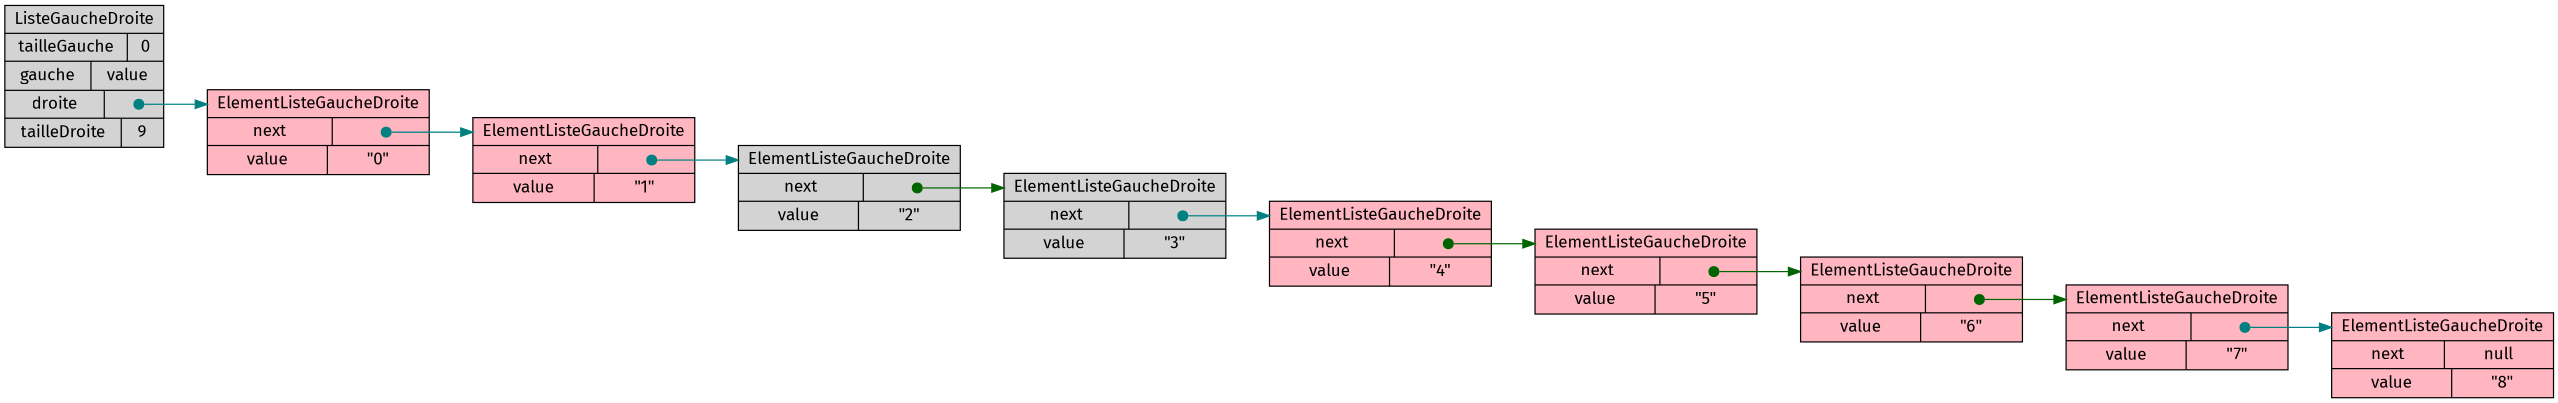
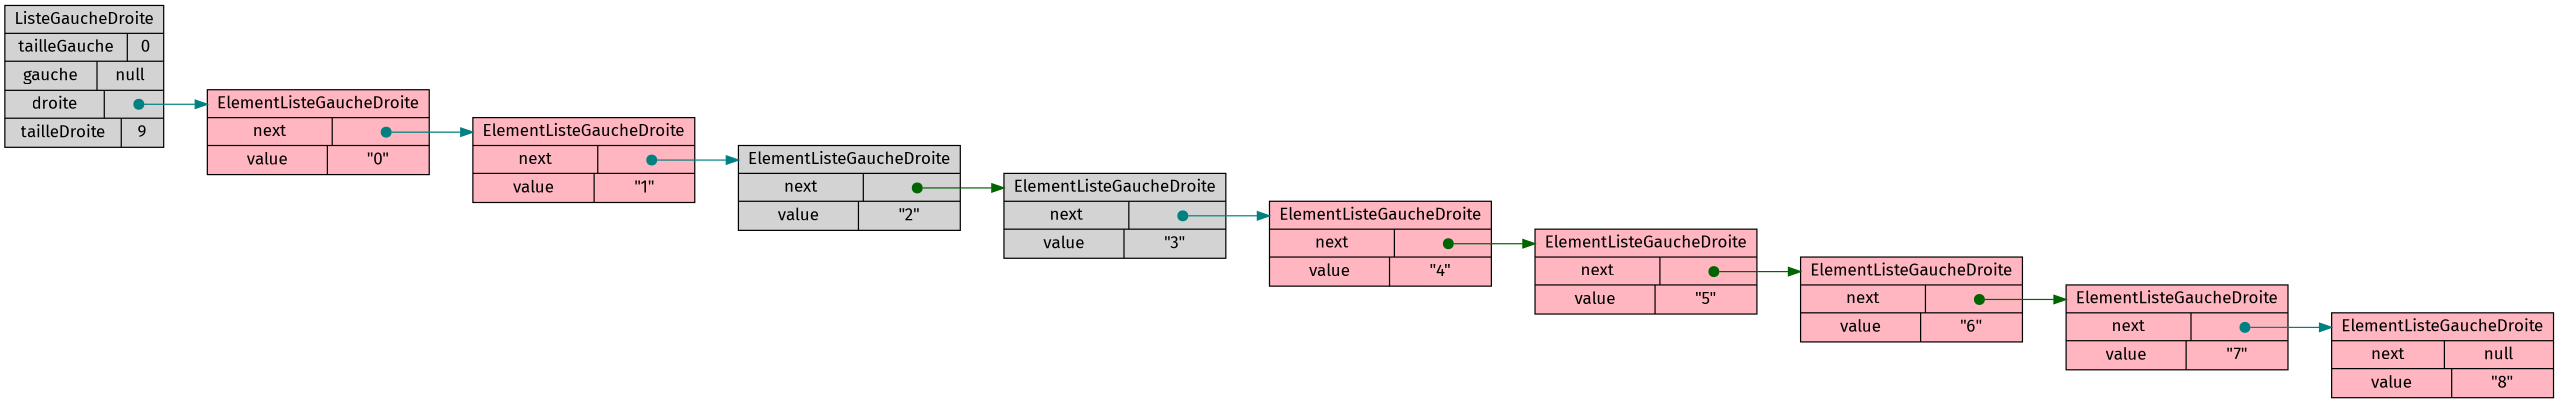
  digraph {
    compound=true
    rankdir=LR
    fontname="Fira Sans"
    node [fillcolor=lightpink shape=record style=filled fontname="Fira Sans"]
    edge [arrowtail=dot dir=both headport=_C tailclip=false tailport="next_next:c" color=teal fontname="Fira Sans"]
-   n1 [fillcolor=lightgrey label="<_C>ListeGaucheDroite|{tailleGauche|0}|{gauche|value}|{droite|<droite_droite>}|{tailleDroite|9}"]
+   n1 [fillcolor=lightgrey label="<_C>ListeGaucheDroite|{tailleGauche|0}|{gauche|null}|{droite|<droite_droite>}|{tailleDroite|9}"]
    n2 [label="<_C>ElementListeGaucheDroite|{next|<next_next>}|{value|\"0\"}"]
    n3 [label="<_C>ElementListeGaucheDroite|{next|<next_next>}|{value|\"1\"}"]
    n4 [fillcolor=lightgrey label="<_C>ElementListeGaucheDroite|{next|<next_next>}|{value|\"2\"}"]
    n5 [fillcolor=lightgrey label="<_C>ElementListeGaucheDroite|{next|<next_next>}|{value|\"3\"}"]
    n6 [label="<_C>ElementListeGaucheDroite|{next|<next_next>}|{value|\"4\"}"]
    n7 [label="<_C>ElementListeGaucheDroite|{next|<next_next>}|{value|\"5\"}"]
    n8 [label="<_C>ElementListeGaucheDroite|{next|<next_next>}|{value|\"6\"}"]
    n9 [label="<_C>ElementListeGaucheDroite|{next|<next_next>}|{value|\"7\"}"]
    n10 [label="<_C>ElementListeGaucheDroite|{next|null}|{value|\"8\"}"]
    n1 -> n2 [tailport="droite_droite:c"]
    n2 -> n3
    n3 -> n4
    n4 -> n5 [color=darkgreen]
    n5 -> n6
    n6 -> n7 [color=darkgreen]
    n7 -> n8 [color=darkgreen]
    n8 -> n9 [color=darkgreen]
    n9 -> n10
  }
